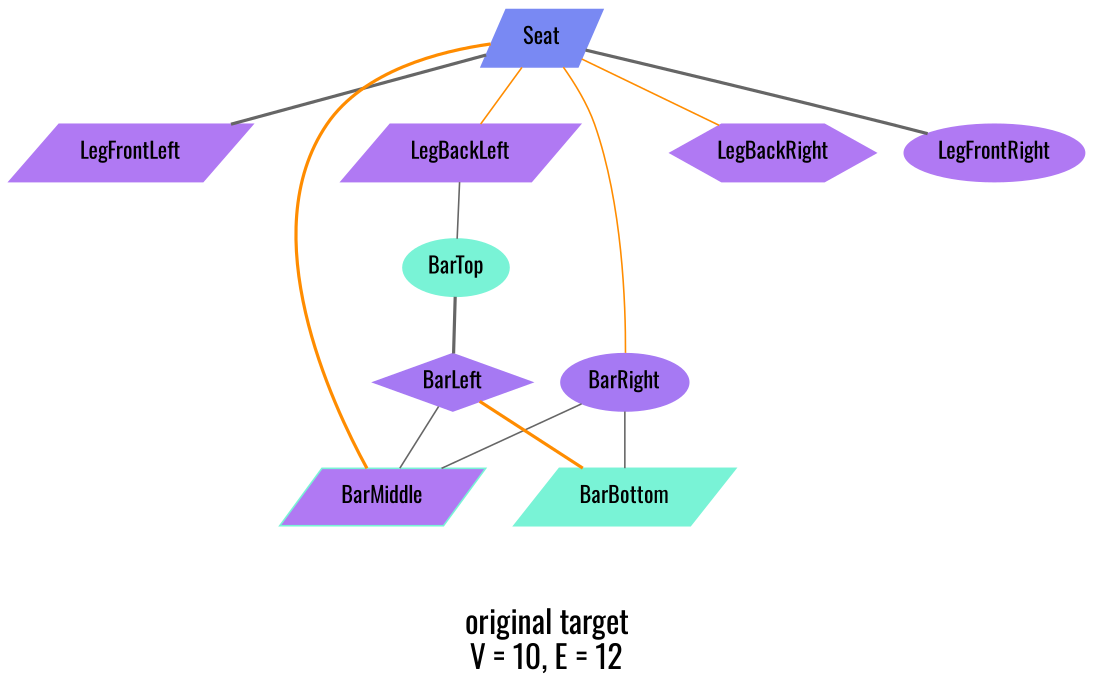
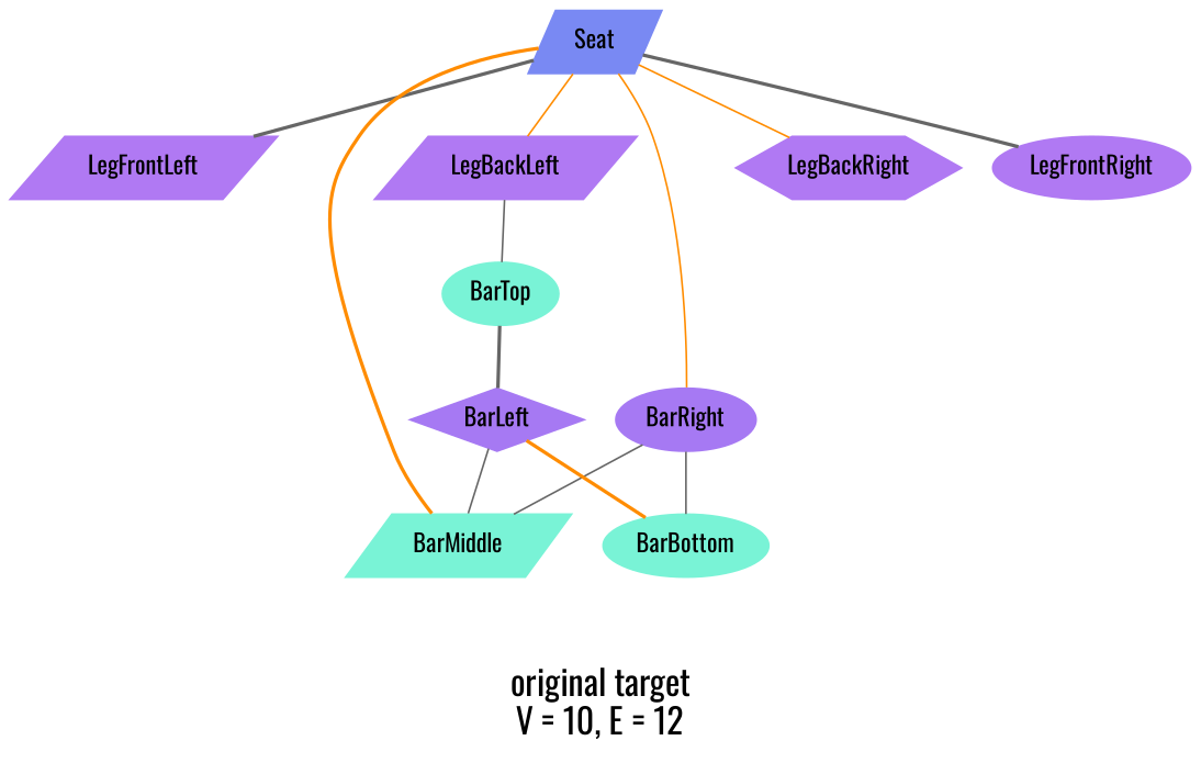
  graph {
    fontname=Oswald
    fontsize=20
    label="\n\noriginal target\nV = 10, E = 12"
    node [color="#B079F3" fontcolor=black fontname=Oswald shape=parallelogram style=filled]
    edge [color=gray40 fontcolor=gray fontname=Oswald style=solid]
    n1 [color="#7989F3" label=Seat]
    n2 [label=LegFrontLeft]
    n3 [color="#A679F3" label=BarRight shape=ellipse]
    n4 [label=LegBackLeft]
    n5 [label=LegBackRight shape=hexagon]
    n6 [label=LegFrontRight shape=ellipse]
-   n7 [color="#79F3D6" label=BarMiddle fillcolor="#B079F3"]
-   n8 [color="#79F3D6" label=BarBottom]
+   n7 [color="#79F3D6" label=BarMiddle]
+   n8 [color="#79F3D6" label=BarBottom shape=ellipse]
    n9 [color="#79F3D6" label=BarTop shape=ellipse]
    n10 [color="#A679F3" label=BarLeft shape=diamond]
    n1 -- n2 [style=bold]
    n1 -- n3 [color=darkorange]
    n1 -- n4 [color=darkorange]
    n1 -- n5 [color=darkorange]
    n1 -- n6 [style=bold]
    n1 -- n7 [color=darkorange style=bold]
    n3 -- n7
    n3 -- n8
    n4 -- n9
    n9 -- n10 [style=bold]
    n10 -- n7
    n10 -- n8 [color=darkorange style=bold]
  }
